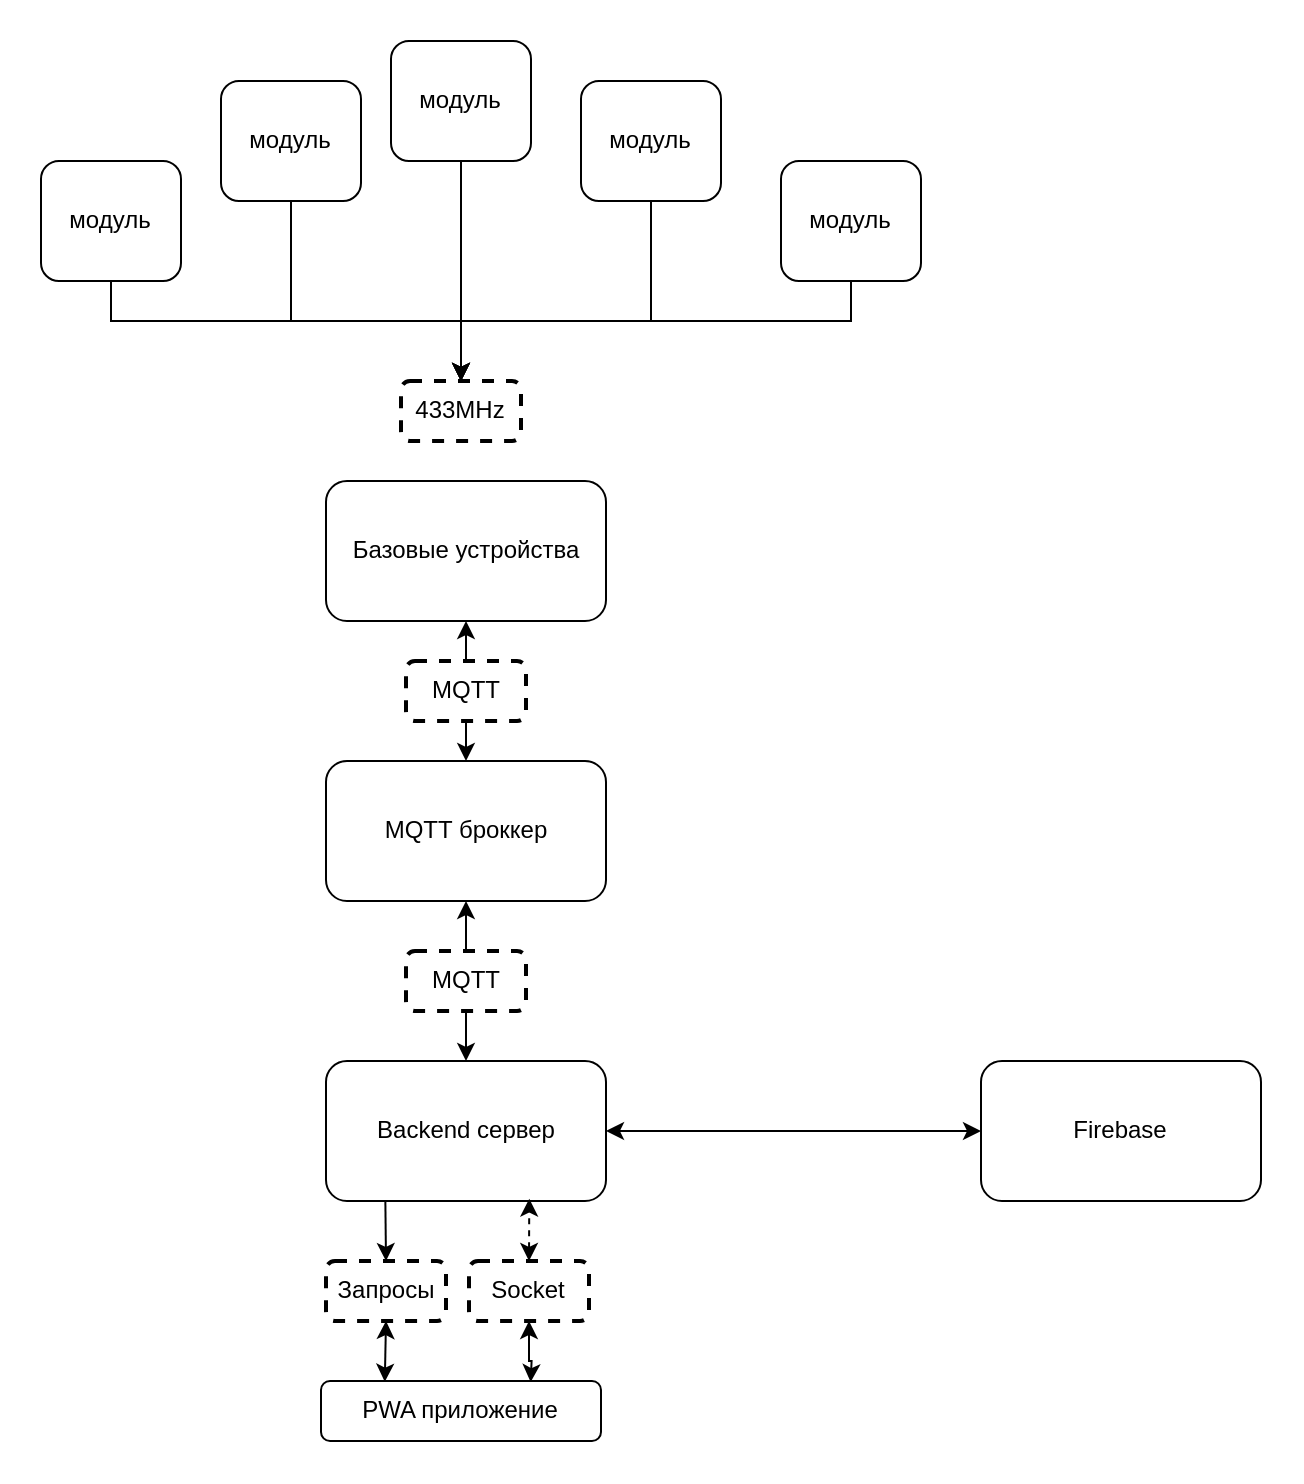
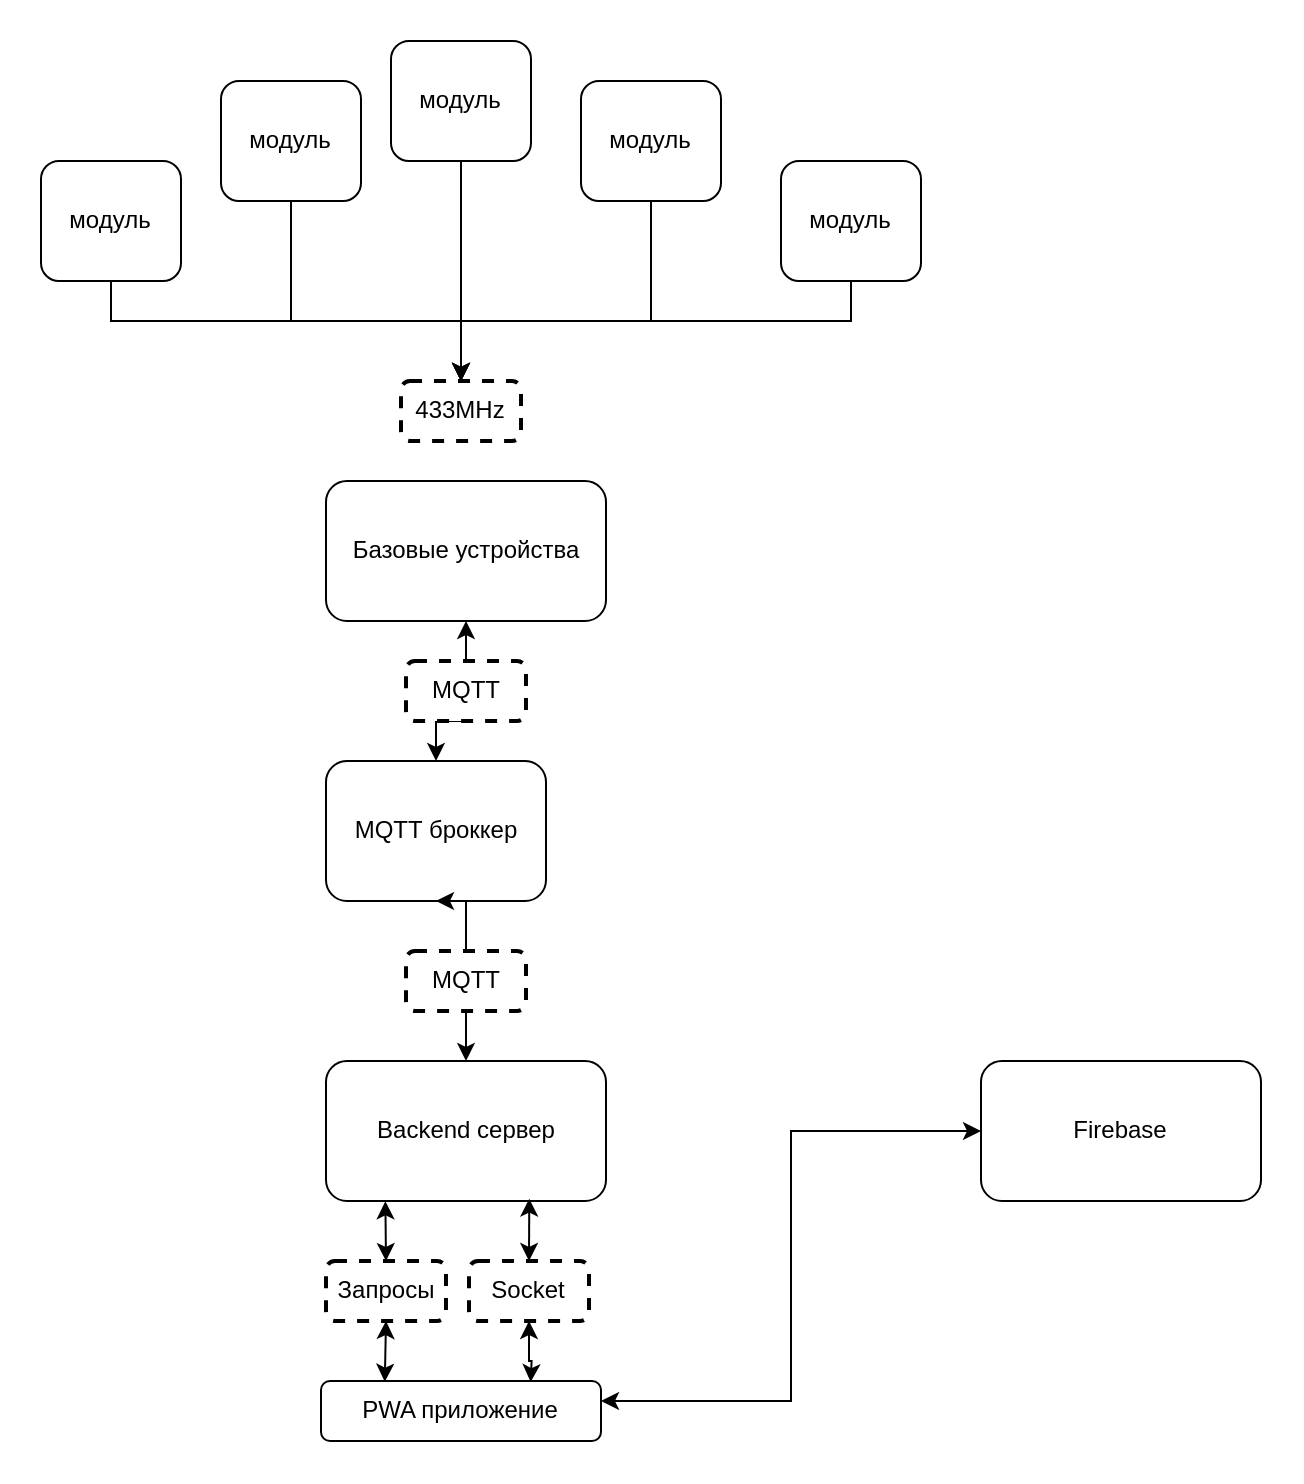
  <mxCell id="0" />
  <mxCell id="1" parent="0" />
  <mxCell id="2" style="edgeStyle=orthogonalEdgeStyle;rounded=0;orthogonalLoop=1;jettySize=auto;html=1;exitX=0.5;exitY=1;exitDx=0;exitDy=0;entryX=0.5;entryY=0;entryDx=0;entryDy=0;startArrow=classic;startFill=1;endArrow=none;endFill=0;" edge="1" parent="1" source="3" target="18"><mxGeometry relative="1" as="geometry" /></mxCell>
  <mxCell id="3" value="Базовые устройства" style="rounded=1;whiteSpace=wrap;html=1;" vertex="1" parent="1"><mxGeometry x="162.5" y="240" width="140" height="70" as="geometry" /></mxCell>
  <mxCell id="4" style="edgeStyle=orthogonalEdgeStyle;rounded=0;orthogonalLoop=1;jettySize=auto;html=1;exitX=0.5;exitY=1;exitDx=0;exitDy=0;entryX=0.5;entryY=0;entryDx=0;entryDy=0;" edge="1" parent="1" source="5" target="14"><mxGeometry relative="1" as="geometry"><Array as="points"><mxPoint x="55" y="160" /><mxPoint x="230" y="160" /></Array></mxGeometry></mxCell>
  <mxCell id="5" value="модуль" style="rounded=1;whiteSpace=wrap;html=1;" vertex="1" parent="1"><mxGeometry x="20" y="80" width="70" height="60" as="geometry" /></mxCell>
  <mxCell id="6" style="edgeStyle=orthogonalEdgeStyle;rounded=0;orthogonalLoop=1;jettySize=auto;html=1;entryX=0.5;entryY=0;entryDx=0;entryDy=0;" edge="1" parent="1" source="7" target="14"><mxGeometry relative="1" as="geometry"><Array as="points"><mxPoint x="145" y="160" /><mxPoint x="230" y="160" /></Array></mxGeometry></mxCell>
  <mxCell id="7" value="модуль" style="rounded=1;whiteSpace=wrap;html=1;" vertex="1" parent="1"><mxGeometry x="110" y="40" width="70" height="60" as="geometry" /></mxCell>
  <mxCell id="8" style="edgeStyle=orthogonalEdgeStyle;rounded=0;orthogonalLoop=1;jettySize=auto;html=1;entryX=0.5;entryY=0;entryDx=0;entryDy=0;" edge="1" parent="1" source="9" target="14"><mxGeometry relative="1" as="geometry" /></mxCell>
  <mxCell id="9" value="модуль" style="rounded=1;whiteSpace=wrap;html=1;" vertex="1" parent="1"><mxGeometry x="195" y="20" width="70" height="60" as="geometry" /></mxCell>
  <mxCell id="10" style="edgeStyle=orthogonalEdgeStyle;rounded=0;orthogonalLoop=1;jettySize=auto;html=1;entryX=0.5;entryY=0;entryDx=0;entryDy=0;" edge="1" parent="1" source="11" target="14"><mxGeometry relative="1" as="geometry"><Array as="points"><mxPoint x="325" y="160" /><mxPoint x="230" y="160" /></Array></mxGeometry></mxCell>
  <mxCell id="11" value="модуль" style="rounded=1;whiteSpace=wrap;html=1;" vertex="1" parent="1"><mxGeometry x="290" y="40" width="70" height="60" as="geometry" /></mxCell>
  <mxCell id="12" style="edgeStyle=orthogonalEdgeStyle;rounded=0;orthogonalLoop=1;jettySize=auto;html=1;entryX=0.5;entryY=0;entryDx=0;entryDy=0;" edge="1" parent="1" source="13" target="14"><mxGeometry relative="1" as="geometry"><Array as="points"><mxPoint x="425" y="160" /><mxPoint x="230" y="160" /></Array></mxGeometry></mxCell>
  <mxCell id="13" value="модуль" style="rounded=1;whiteSpace=wrap;html=1;" vertex="1" parent="1"><mxGeometry x="390" y="80" width="70" height="60" as="geometry" /></mxCell>
  <mxCell id="14" value="433MHz" style="rounded=1;whiteSpace=wrap;html=1;dashed=1;perimeterSpacing=0;strokeWidth=2;" vertex="1" parent="1"><mxGeometry x="200" y="190" width="60" height="30" as="geometry" /></mxCell>
  <mxCell id="15" style="edgeStyle=orthogonalEdgeStyle;rounded=0;orthogonalLoop=1;jettySize=auto;html=1;exitX=0.5;exitY=1;exitDx=0;exitDy=0;entryX=0.5;entryY=0;entryDx=0;entryDy=0;startArrow=none;startFill=1;" edge="1" parent="1" source="21" target="20"><mxGeometry relative="1" as="geometry" /></mxCell>
- <mxCell id="16" value="MQTT броккер" style="rounded=1;whiteSpace=wrap;html=1;" vertex="1" parent="1"><mxGeometry x="162.5" y="380" width="140" height="70" as="geometry" /></mxCell>
+ <mxCell id="16" value="MQTT броккер" style="rounded=1;whiteSpace=wrap;html=1;" vertex="1" parent="1"><mxGeometry x="162.5" y="380" width="110" height="70" as="geometry" /></mxCell>
  <mxCell id="17" style="edgeStyle=orthogonalEdgeStyle;rounded=0;orthogonalLoop=1;jettySize=auto;html=1;exitX=0.5;exitY=1;exitDx=0;exitDy=0;entryX=0.5;entryY=0;entryDx=0;entryDy=0;startArrow=none;startFill=0;" edge="1" parent="1" source="18" target="16"><mxGeometry relative="1" as="geometry" /></mxCell>
  <mxCell id="18" value="MQTT" style="rounded=1;whiteSpace=wrap;html=1;dashed=1;perimeterSpacing=0;strokeWidth=2;" vertex="1" parent="1"><mxGeometry x="202.5" y="330" width="60" height="30" as="geometry" /></mxCell>
- <mxCell id="19" style="edgeStyle=orthogonalEdgeStyle;rounded=0;orthogonalLoop=1;jettySize=auto;html=1;startArrow=classic;startFill=1;endArrow=classic;endFill=1;" edge="1" parent="1" source="20" target="24"><mxGeometry relative="1" as="geometry" /></mxCell>
  <mxCell id="20" value="Backend сервер" style="rounded=1;whiteSpace=wrap;html=1;" vertex="1" parent="1"><mxGeometry x="162.5" y="530" width="140" height="70" as="geometry" /></mxCell>
  <mxCell id="21" value="MQTT" style="rounded=1;whiteSpace=wrap;html=1;dashed=1;perimeterSpacing=0;strokeWidth=2;" vertex="1" parent="1"><mxGeometry x="202.5" y="475" width="60" height="30" as="geometry" /></mxCell>
  <mxCell id="22" value="" style="edgeStyle=orthogonalEdgeStyle;rounded=0;orthogonalLoop=1;jettySize=auto;html=1;exitX=0.5;exitY=1;exitDx=0;exitDy=0;entryX=0.5;entryY=0;entryDx=0;entryDy=0;startArrow=classic;startFill=1;endArrow=none;" edge="1" parent="1" source="16" target="21"><mxGeometry relative="1" as="geometry"><mxPoint x="232.5" y="470" as="sourcePoint" /><mxPoint x="232.5" y="580" as="targetPoint" /></mxGeometry></mxCell>
+ <mxCell id="23" style="edgeStyle=orthogonalEdgeStyle;rounded=0;orthogonalLoop=1;jettySize=auto;html=1;entryX=1;entryY=0.333;entryDx=0;entryDy=0;entryPerimeter=0;fontSize=10;startArrow=classic;startFill=1;endArrow=classic;endFill=1;" edge="1" parent="1" source="24" target="31"><mxGeometry relative="1" as="geometry" /></mxCell>
  <mxCell id="24" value="Firebase" style="rounded=1;whiteSpace=wrap;html=1;" vertex="1" parent="1"><mxGeometry x="490" y="530" width="140" height="70" as="geometry" /></mxCell>
- <mxCell id="25" style="edgeStyle=orthogonalEdgeStyle;rounded=0;orthogonalLoop=1;jettySize=auto;html=1;exitX=0.5;exitY=0;exitDx=0;exitDy=0;entryX=0.726;entryY=0.983;entryDx=0;entryDy=0;entryPerimeter=0;fontSize=10;startArrow=classic;startFill=1;endArrow=classic;endFill=1;dashed=1;" edge="1" parent="1" source="27" target="20"><mxGeometry relative="1" as="geometry" /></mxCell>
+ <mxCell id="25" style="edgeStyle=orthogonalEdgeStyle;rounded=0;orthogonalLoop=1;jettySize=auto;html=1;exitX=0.5;exitY=0;exitDx=0;exitDy=0;entryX=0.726;entryY=0.983;entryDx=0;entryDy=0;entryPerimeter=0;fontSize=10;startArrow=classic;startFill=1;endArrow=classic;endFill=1;" edge="1" parent="1" source="27" target="20"><mxGeometry relative="1" as="geometry" /></mxCell>
  <mxCell id="26" style="edgeStyle=orthogonalEdgeStyle;rounded=0;orthogonalLoop=1;jettySize=auto;html=1;entryX=0.731;entryY=0.017;entryDx=0;entryDy=0;entryPerimeter=0;fontSize=10;startArrow=classic;startFill=1;endArrow=classic;endFill=1;" edge="1" parent="1" source="27"><mxGeometry relative="1" as="geometry"><mxPoint x="264.84" y="690.51" as="targetPoint" /></mxGeometry></mxCell>
  <mxCell id="27" value="Socket" style="rounded=1;whiteSpace=wrap;html=1;dashed=1;perimeterSpacing=0;strokeWidth=2;" vertex="1" parent="1"><mxGeometry x="234" y="630" width="60" height="30" as="geometry" /></mxCell>
  <mxCell id="28" style="edgeStyle=orthogonalEdgeStyle;rounded=0;orthogonalLoop=1;jettySize=auto;html=1;exitX=0.5;exitY=1;exitDx=0;exitDy=0;entryX=0.21;entryY=0.012;entryDx=0;entryDy=0;entryPerimeter=0;fontSize=10;startArrow=classic;startFill=1;endArrow=classic;endFill=1;" edge="1" parent="1" source="30"><mxGeometry relative="1" as="geometry"><mxPoint x="191.9" y="690.36" as="targetPoint" /></mxGeometry></mxCell>
- <mxCell id="29" style="edgeStyle=orthogonalEdgeStyle;rounded=0;orthogonalLoop=1;jettySize=auto;html=1;exitX=0.5;exitY=0;exitDx=0;exitDy=0;entryX=0.212;entryY=1.002;entryDx=0;entryDy=0;entryPerimeter=0;fontSize=10;startArrow=classic;startFill=1;endArrow=none;endFill=1;" edge="1" parent="1" source="30" target="20"><mxGeometry relative="1" as="geometry" /></mxCell>
+ <mxCell id="29" style="edgeStyle=orthogonalEdgeStyle;rounded=0;orthogonalLoop=1;jettySize=auto;html=1;exitX=0.5;exitY=0;exitDx=0;exitDy=0;entryX=0.212;entryY=1.002;entryDx=0;entryDy=0;entryPerimeter=0;fontSize=10;startArrow=classic;startFill=1;endArrow=classic;endFill=1;" edge="1" parent="1" source="30" target="20"><mxGeometry relative="1" as="geometry" /></mxCell>
  <mxCell id="30" value="Запросы" style="rounded=1;whiteSpace=wrap;html=1;dashed=1;perimeterSpacing=0;strokeWidth=2;" vertex="1" parent="1"><mxGeometry x="162.5" y="630" width="60" height="30" as="geometry" /></mxCell>
  <mxCell id="31" value="PWA приложение" style="rounded=1;whiteSpace=wrap;html=1;" vertex="1" parent="1"><mxGeometry x="160" y="690" width="140" height="30" as="geometry" /></mxCell>
